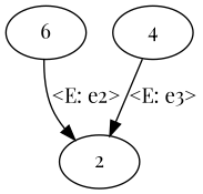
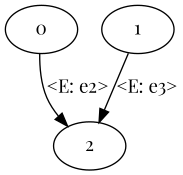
  digraph {
    fontname="Playfair Display"
    node [fontname="Playfair Display"]
    edge [fontname="Playfair Display"]
-   0 [label=6]
+   0
    2
-   1 [label=4]
+   1
    0 -> 2 [label="<E: e2>"]
    1 -> 2 [label="<E: e3>"]
  }
